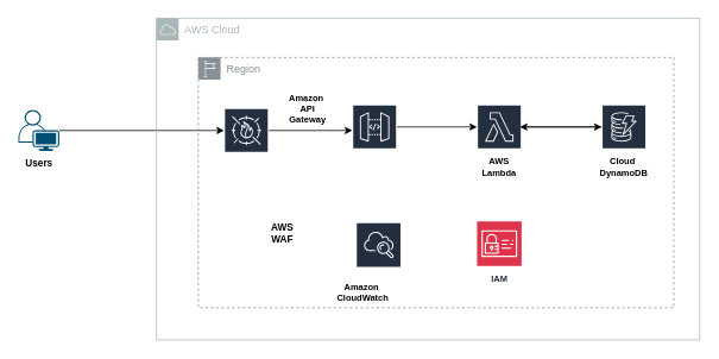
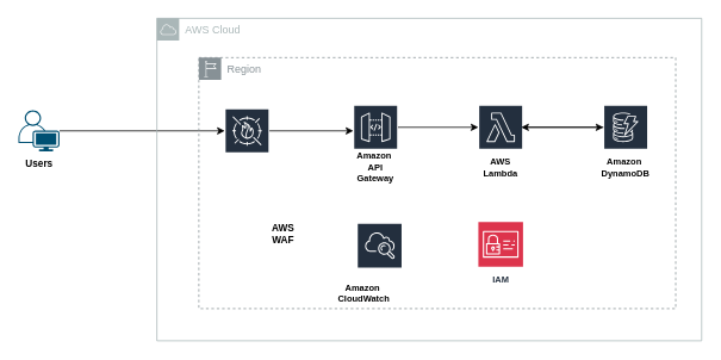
  <mxCell id="0" />
  <mxCell id="1" parent="0" />
  <mxCell id="2" style="edgeStyle=orthogonalEdgeStyle;rounded=0;orthogonalLoop=1;jettySize=auto;html=1;" edge="1" parent="1" source="3" target="5"><mxGeometry relative="1" as="geometry" /></mxCell>
  <mxCell id="3" value="" style="sketch=0;outlineConnect=0;fontColor=#232F3E;gradientColor=none;strokeColor=#ffffff;fillColor=#232F3E;dashed=0;verticalLabelPosition=middle;verticalAlign=bottom;align=center;html=1;whiteSpace=wrap;fontSize=10;fontStyle=1;spacing=3;shape=mxgraph.aws4.productIcon;prIcon=mxgraph.aws4.api_gateway;" vertex="1" parent="1"><mxGeometry x="395" y="117" width="50" height="50" as="geometry" /></mxCell>
  <mxCell id="4" style="edgeStyle=orthogonalEdgeStyle;rounded=0;orthogonalLoop=1;jettySize=auto;html=1;" edge="1" parent="1" source="5" target="6"><mxGeometry relative="1" as="geometry" /></mxCell>
  <mxCell id="5" value="" style="sketch=0;outlineConnect=0;fontColor=#232F3E;gradientColor=none;strokeColor=#ffffff;fillColor=#232F3E;dashed=0;verticalLabelPosition=middle;verticalAlign=bottom;align=center;html=1;whiteSpace=wrap;fontSize=10;fontStyle=1;spacing=3;shape=mxgraph.aws4.productIcon;prIcon=mxgraph.aws4.lambda;" vertex="1" parent="1"><mxGeometry x="535" y="117" width="50" height="50" as="geometry" /></mxCell>
  <mxCell id="6" value="" style="sketch=0;outlineConnect=0;fontColor=#232F3E;gradientColor=none;strokeColor=#ffffff;fillColor=#232F3E;dashed=0;verticalLabelPosition=middle;verticalAlign=bottom;align=center;html=1;whiteSpace=wrap;fontSize=10;fontStyle=1;spacing=3;shape=mxgraph.aws4.productIcon;prIcon=mxgraph.aws4.dynamodb;" vertex="1" parent="1"><mxGeometry x="675" y="117" width="50" height="50" as="geometry" /></mxCell>
- <mxCell id="7" value="&lt;font style=&quot;font-size: 10px;&quot;&gt;&lt;b style=&quot;&quot;&gt;Cloud&amp;nbsp;&lt;/b&gt;&lt;/font&gt;&lt;div style=&quot;font-size: 10px;&quot;&gt;&lt;font style=&quot;font-size: 10px;&quot;&gt;&lt;b style=&quot;&quot;&gt;DynamoDB&lt;/b&gt;&lt;/font&gt;&lt;/div&gt;" style="text;strokeColor=none;align=center;fillColor=none;html=1;verticalAlign=middle;whiteSpace=wrap;rounded=0;" vertex="1" parent="1"><mxGeometry x="670" y="171" width="60" height="30" as="geometry" /></mxCell>
+ <mxCell id="7" value="&lt;font style=&quot;font-size: 10px;&quot;&gt;&lt;b style=&quot;&quot;&gt;Amazon&amp;nbsp;&lt;/b&gt;&lt;/font&gt;&lt;div style=&quot;font-size: 10px;&quot;&gt;&lt;font style=&quot;font-size: 10px;&quot;&gt;&lt;b style=&quot;&quot;&gt;DynamoDB&lt;/b&gt;&lt;/font&gt;&lt;/div&gt;" style="text;strokeColor=none;align=center;fillColor=none;html=1;verticalAlign=middle;whiteSpace=wrap;rounded=0;" vertex="1" parent="1"><mxGeometry x="670" y="171" width="60" height="30" as="geometry" /></mxCell>
  <mxCell id="8" value="&lt;font style=&quot;font-size: 10px;&quot;&gt;&lt;b style=&quot;&quot;&gt;AWS&lt;/b&gt;&lt;/font&gt;&lt;div style=&quot;font-size: 10px;&quot;&gt;&lt;b&gt;Lambda&lt;/b&gt;&lt;/div&gt;" style="text;strokeColor=none;align=center;fillColor=none;html=1;verticalAlign=middle;whiteSpace=wrap;rounded=0;" vertex="1" parent="1"><mxGeometry x="530" y="171" width="60" height="30" as="geometry" /></mxCell>
- <mxCell id="9" value="&lt;font style=&quot;font-size: 10px;&quot;&gt;&lt;b style=&quot;&quot;&gt;Amazon&amp;nbsp;&lt;/b&gt;&lt;/font&gt;&lt;div style=&quot;font-size: 10px;&quot;&gt;&lt;font style=&quot;font-size: 10px;&quot;&gt;&lt;b style=&quot;&quot;&gt;API&lt;/b&gt;&lt;/font&gt;&lt;/div&gt;&lt;div style=&quot;font-size: 10px;&quot;&gt;&lt;font style=&quot;font-size: 10px;&quot;&gt;&lt;b style=&quot;&quot;&gt;Gateway&lt;/b&gt;&lt;/font&gt;&lt;/div&gt;" style="text;strokeColor=none;align=center;fillColor=none;html=1;verticalAlign=middle;whiteSpace=wrap;rounded=0;" vertex="1" parent="1"><mxGeometry x="315" y="106" width="60" height="30" as="geometry" /></mxCell>
+ <mxCell id="9" value="&lt;font style=&quot;font-size: 10px;&quot;&gt;&lt;b style=&quot;&quot;&gt;Amazon&amp;nbsp;&lt;/b&gt;&lt;/font&gt;&lt;div style=&quot;font-size: 10px;&quot;&gt;&lt;font style=&quot;font-size: 10px;&quot;&gt;&lt;b style=&quot;&quot;&gt;API&lt;/b&gt;&lt;/font&gt;&lt;/div&gt;&lt;div style=&quot;font-size: 10px;&quot;&gt;&lt;font style=&quot;font-size: 10px;&quot;&gt;&lt;b style=&quot;&quot;&gt;Gateway&lt;/b&gt;&lt;/font&gt;&lt;/div&gt;" style="text;strokeColor=none;align=center;fillColor=none;html=1;verticalAlign=middle;whiteSpace=wrap;rounded=0;" vertex="1" parent="1"><mxGeometry x="390" y="171" width="60" height="30" as="geometry" /></mxCell>
  <mxCell id="10" style="edgeStyle=orthogonalEdgeStyle;rounded=0;orthogonalLoop=1;jettySize=auto;html=1;entryX=0.96;entryY=0.5;entryDx=0;entryDy=0;entryPerimeter=0;" edge="1" parent="1" source="6" target="5"><mxGeometry relative="1" as="geometry" /></mxCell>
  <mxCell id="11" value="&lt;font style=&quot;font-size: 10px;&quot;&gt;&lt;b&gt;IAM&lt;/b&gt;&lt;/font&gt;" style="sketch=0;points=[[0,0,0],[0.25,0,0],[0.5,0,0],[0.75,0,0],[1,0,0],[0,1,0],[0.25,1,0],[0.5,1,0],[0.75,1,0],[1,1,0],[0,0.25,0],[0,0.5,0],[0,0.75,0],[1,0.25,0],[1,0.5,0],[1,0.75,0]];outlineConnect=0;fontColor=#232F3E;fillColor=#DD344C;strokeColor=#ffffff;dashed=0;verticalLabelPosition=bottom;verticalAlign=top;align=center;html=1;fontSize=12;fontStyle=0;aspect=fixed;shape=mxgraph.aws4.resourceIcon;resIcon=mxgraph.aws4.identity_and_access_management;" vertex="1" parent="1"><mxGeometry x="535" y="248" width="50" height="50" as="geometry" /></mxCell>
  <mxCell id="12" value="" style="sketch=0;outlineConnect=0;fontColor=#232F3E;gradientColor=none;strokeColor=#ffffff;fillColor=#232F3E;dashed=0;verticalLabelPosition=middle;verticalAlign=bottom;align=center;html=1;whiteSpace=wrap;fontSize=10;fontStyle=1;spacing=3;shape=mxgraph.aws4.productIcon;prIcon=mxgraph.aws4.cloudwatch;" vertex="1" parent="1"><mxGeometry x="399" y="249" width="51" height="49" as="geometry" /></mxCell>
  <mxCell id="13" value="&lt;font style=&quot;font-size: 10px;&quot;&gt;&lt;b style=&quot;&quot;&gt;Amazon&amp;nbsp;&lt;/b&gt;&lt;/font&gt;&lt;div style=&quot;font-size: 10px;&quot;&gt;&lt;font style=&quot;font-size: 10px;&quot;&gt;&lt;b style=&quot;&quot;&gt;CloudWatch&lt;/b&gt;&lt;/font&gt;&lt;/div&gt;" style="text;strokeColor=none;align=center;fillColor=none;html=1;verticalAlign=middle;whiteSpace=wrap;rounded=0;" vertex="1" parent="1"><mxGeometry x="377" y="312" width="60" height="30" as="geometry" /></mxCell>
  <mxCell id="14" style="edgeStyle=orthogonalEdgeStyle;rounded=0;orthogonalLoop=1;jettySize=auto;html=1;" edge="1" parent="1" source="15" target="16"><mxGeometry relative="1" as="geometry" /></mxCell>
  <mxCell id="15" value="&lt;b&gt;&lt;font style=&quot;font-size: 11px;&quot;&gt;Users&lt;/font&gt;&lt;/b&gt;" style="points=[[0.35,0,0],[0.98,0.51,0],[1,0.71,0],[0.67,1,0],[0,0.795,0],[0,0.65,0]];verticalLabelPosition=bottom;sketch=0;html=1;verticalAlign=top;aspect=fixed;align=center;pointerEvents=1;shape=mxgraph.cisco19.user;fillColor=#005073;strokeColor=none;" vertex="1" parent="1"><mxGeometry x="20" y="123" width="46" height="46" as="geometry" /></mxCell>
  <mxCell id="16" value="" style="sketch=0;outlineConnect=0;fontColor=#232F3E;gradientColor=none;strokeColor=#ffffff;fillColor=#232F3E;dashed=0;verticalLabelPosition=middle;verticalAlign=bottom;align=center;html=1;whiteSpace=wrap;fontSize=10;fontStyle=1;spacing=3;shape=mxgraph.aws4.productIcon;prIcon=mxgraph.aws4.waf;" vertex="1" parent="1"><mxGeometry x="251" y="121" width="50" height="50" as="geometry" /></mxCell>
  <mxCell id="17" style="edgeStyle=orthogonalEdgeStyle;rounded=0;orthogonalLoop=1;jettySize=auto;html=1;entryX=0;entryY=0.58;entryDx=0;entryDy=0;entryPerimeter=0;" edge="1" parent="1" source="16" target="3"><mxGeometry relative="1" as="geometry" /></mxCell>
  <mxCell id="18" value="Region" style="sketch=0;outlineConnect=0;gradientColor=none;html=1;whiteSpace=wrap;fontSize=12;fontStyle=0;shape=mxgraph.aws4.group;grIcon=mxgraph.aws4.group_region;strokeColor=#879196;fillColor=none;verticalAlign=top;align=left;spacingLeft=30;fontColor=#879196;dashed=1;" vertex="1" parent="1"><mxGeometry x="222" y="64" width="534" height="281" as="geometry" /></mxCell>
  <mxCell id="19" value="AWS Cloud" style="sketch=0;outlineConnect=0;gradientColor=none;html=1;whiteSpace=wrap;fontSize=12;fontStyle=0;shape=mxgraph.aws4.group;grIcon=mxgraph.aws4.group_aws_cloud;strokeColor=#AAB7B8;fillColor=none;verticalAlign=top;align=left;spacingLeft=30;fontColor=#AAB7B8;dashed=0;" vertex="1" parent="1"><mxGeometry x="175" y="20" width="610" height="361" as="geometry" /></mxCell>
  <mxCell id="20" value="&lt;font style=&quot;font-size: 11px;&quot;&gt;&lt;b&gt;AWS&lt;/b&gt;&lt;/font&gt;&lt;div style=&quot;font-size: 11px;&quot;&gt;&lt;font style=&quot;font-size: 11px;&quot;&gt;&lt;b&gt;WAF&lt;/b&gt;&lt;/font&gt;&lt;/div&gt;" style="text;strokeColor=none;align=center;fillColor=none;html=1;verticalAlign=middle;whiteSpace=wrap;rounded=0;" vertex="1" parent="1"><mxGeometry x="285.5" y="246" width="61" height="30" as="geometry" /></mxCell>
